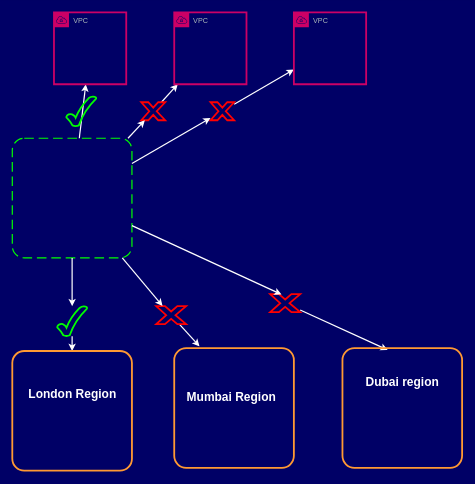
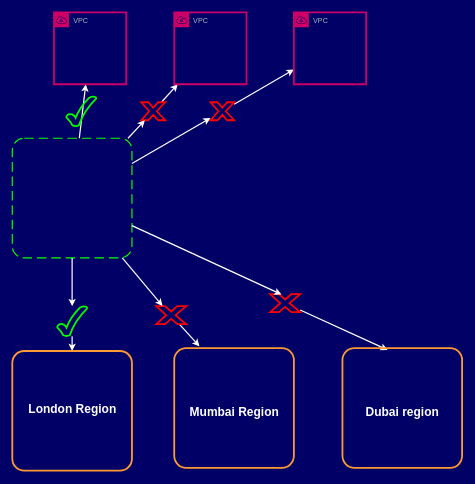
  <mxCell id="0" />
  <mxCell id="1" parent="0" />
  <mxCell id="2" style="edgeStyle=none;rounded=0;orthogonalLoop=1;jettySize=auto;html=1;strokeColor=#FFFFFF;strokeWidth=2;fontSize=20;fontColor=#FFFFFF;" edge="1" parent="1" source="7" target="9"><mxGeometry relative="1" as="geometry" /></mxCell>
  <mxCell id="3" style="edgeStyle=none;rounded=0;orthogonalLoop=1;jettySize=auto;html=1;strokeColor=#FFFFFF;strokeWidth=2;fontSize=20;fontColor=#FFFFFF;" edge="1" parent="1" source="27" target="10"><mxGeometry relative="1" as="geometry" /></mxCell>
  <mxCell id="4" style="edgeStyle=none;rounded=0;orthogonalLoop=1;jettySize=auto;html=1;strokeColor=#FFFFFF;strokeWidth=2;fontSize=20;fontColor=#FFFFFF;" edge="1" parent="1" source="25" target="11"><mxGeometry relative="1" as="geometry" /></mxCell>
  <mxCell id="5" style="edgeStyle=none;rounded=0;orthogonalLoop=1;jettySize=auto;html=1;strokeColor=#FFFFFF;strokeWidth=2;fontSize=20;fontColor=#FFFFFF;" edge="1" parent="1" source="19" target="12"><mxGeometry relative="1" as="geometry" /></mxCell>
  <mxCell id="6" style="edgeStyle=none;rounded=0;orthogonalLoop=1;jettySize=auto;html=1;entryX=0.211;entryY=-0.015;entryDx=0;entryDy=0;entryPerimeter=0;strokeColor=#FFFFFF;strokeWidth=2;fontSize=20;fontColor=#FFFFFF;" edge="1" parent="1" source="21" target="14"><mxGeometry relative="1" as="geometry" /></mxCell>
  <mxCell id="7" value="" style="rounded=1;arcSize=10;dashed=1;fillColor=none;gradientColor=none;dashPattern=8 4;strokeWidth=2;fontSize=20;fontColor=#FFFFFF;strokeColor=#00FF00;" vertex="1" parent="1"><mxGeometry x="20" y="230" width="199.5" height="199.5" as="geometry" /></mxCell>
  <mxCell id="8" style="edgeStyle=none;rounded=0;orthogonalLoop=1;jettySize=auto;html=1;entryX=0.378;entryY=0.015;entryDx=0;entryDy=0;entryPerimeter=0;strokeColor=#FFFFFF;strokeWidth=2;fontSize=20;fontColor=#FFFFFF;" edge="1" parent="1" source="23" target="16"><mxGeometry relative="1" as="geometry" /></mxCell>
  <mxCell id="9" value="VPC" style="points=[[0,0],[0.25,0],[0.5,0],[0.75,0],[1,0],[1,0.25],[1,0.5],[1,0.75],[1,1],[0.75,1],[0.5,1],[0.25,1],[0,1],[0,0.75],[0,0.5],[0,0.25]];outlineConnect=0;gradientColor=none;html=1;whiteSpace=wrap;fontSize=12;fontStyle=0;shape=mxgraph.aws4.group;grIcon=mxgraph.aws4.group_vpc;fillColor=none;verticalAlign=top;align=left;spacingLeft=30;fontColor=#AAB7B8;dashed=0;strokeColor=#CC0066;strokeWidth=3;" vertex="1" parent="1"><mxGeometry x="89.5" y="20" width="120.5" height="120" as="geometry" /></mxCell>
  <mxCell id="10" value="VPC" style="points=[[0,0],[0.25,0],[0.5,0],[0.75,0],[1,0],[1,0.25],[1,0.5],[1,0.75],[1,1],[0.75,1],[0.5,1],[0.25,1],[0,1],[0,0.75],[0,0.5],[0,0.25]];outlineConnect=0;gradientColor=none;html=1;whiteSpace=wrap;fontSize=12;fontStyle=0;shape=mxgraph.aws4.group;grIcon=mxgraph.aws4.group_vpc;fillColor=none;verticalAlign=top;align=left;spacingLeft=30;fontColor=#AAB7B8;dashed=0;strokeColor=#CC0066;strokeWidth=3;" vertex="1" parent="1"><mxGeometry x="290" y="20" width="120.5" height="120" as="geometry" /></mxCell>
  <mxCell id="11" value="VPC" style="points=[[0,0],[0.25,0],[0.5,0],[0.75,0],[1,0],[1,0.25],[1,0.5],[1,0.75],[1,1],[0.75,1],[0.5,1],[0.25,1],[0,1],[0,0.75],[0,0.5],[0,0.25]];outlineConnect=0;gradientColor=none;html=1;whiteSpace=wrap;fontSize=12;fontStyle=0;shape=mxgraph.aws4.group;grIcon=mxgraph.aws4.group_vpc;fillColor=none;verticalAlign=top;align=left;spacingLeft=30;fontColor=#AAB7B8;dashed=0;strokeColor=#CC0066;strokeWidth=3;" vertex="1" parent="1"><mxGeometry x="489.5" y="20" width="120.5" height="120" as="geometry" /></mxCell>
  <mxCell id="12" value="" style="rounded=1;arcSize=10;fillColor=none;gradientColor=none;strokeWidth=3;fontSize=20;fontColor=#FFFFFF;strokeColor=#FF9933;" vertex="1" parent="1"><mxGeometry x="20" y="584.75" width="199.5" height="199.5" as="geometry" /></mxCell>
- <mxCell id="13" value="&lt;b&gt;London Region&lt;/b&gt;" style="text;html=1;resizable=0;autosize=1;align=center;verticalAlign=middle;points=[];fillColor=none;strokeColor=none;rounded=0;fontSize=20;fontColor=#FFFFFF;" vertex="1" parent="1"><mxGeometry x="39.75" y="639.75" width="160" height="30" as="geometry" /></mxCell>
+ <mxCell id="13" value="&lt;b&gt;London Region&lt;/b&gt;" style="text;html=1;resizable=0;autosize=1;align=center;verticalAlign=middle;points=[];fillColor=none;strokeColor=none;rounded=0;fontSize=20;fontColor=#FFFFFF;" vertex="1" parent="1"><mxGeometry x="39.75" y="664.75" width="160" height="30" as="geometry" /></mxCell>
  <mxCell id="14" value="" style="rounded=1;arcSize=10;fillColor=none;gradientColor=none;strokeWidth=3;fontSize=20;fontColor=#FFFFFF;strokeColor=#FF9933;" vertex="1" parent="1"><mxGeometry x="290" y="580" width="199.5" height="199.5" as="geometry" /></mxCell>
- <mxCell id="15" value="&lt;b&gt;Mumbai Region&lt;/b&gt;" style="text;html=1;resizable=0;autosize=1;align=center;verticalAlign=middle;points=[];fillColor=none;strokeColor=none;rounded=0;fontSize=20;fontColor=#FFFFFF;" vertex="1" parent="1"><mxGeometry x="304.75" y="645" width="160" height="30" as="geometry" /></mxCell>
+ <mxCell id="15" value="&lt;b&gt;Mumbai Region&lt;/b&gt;" style="text;html=1;resizable=0;autosize=1;align=center;verticalAlign=middle;points=[];fillColor=none;strokeColor=none;rounded=0;fontSize=20;fontColor=#FFFFFF;" vertex="1" parent="1"><mxGeometry x="309.75" y="670" width="160" height="30" as="geometry" /></mxCell>
  <mxCell id="16" value="" style="rounded=1;arcSize=10;fillColor=none;gradientColor=none;strokeWidth=3;fontSize=20;fontColor=#FFFFFF;strokeColor=#FF9933;" vertex="1" parent="1"><mxGeometry x="570.5" y="580" width="199.5" height="199.5" as="geometry" /></mxCell>
- <mxCell id="17" value="&lt;b&gt;Dubai region&lt;/b&gt;" style="text;html=1;resizable=0;autosize=1;align=center;verticalAlign=middle;points=[];fillColor=none;strokeColor=none;rounded=0;fontSize=20;fontColor=#FFFFFF;" vertex="1" parent="1"><mxGeometry x="600.25" y="619.5" width="140" height="30" as="geometry" /></mxCell>
+ <mxCell id="17" value="&lt;b&gt;Dubai region&lt;/b&gt;" style="text;html=1;resizable=0;autosize=1;align=center;verticalAlign=middle;points=[];fillColor=none;strokeColor=none;rounded=0;fontSize=20;fontColor=#FFFFFF;" vertex="1" parent="1"><mxGeometry x="600.25" y="669.5" width="140" height="30" as="geometry" /></mxCell>
  <mxCell id="18" value="" style="verticalLabelPosition=bottom;verticalAlign=top;html=1;shape=mxgraph.basic.tick;strokeWidth=3;fillColor=none;fontSize=20;fontColor=#FFFFFF;strokeColor=#00FF00;" vertex="1" parent="1"><mxGeometry x="110" y="160" width="50" height="50" as="geometry" /></mxCell>
  <mxCell id="19" value="" style="verticalLabelPosition=bottom;verticalAlign=top;html=1;shape=mxgraph.basic.tick;strokeWidth=3;fillColor=none;fontSize=20;fontColor=#FFFFFF;strokeColor=#00FF00;" vertex="1" parent="1"><mxGeometry x="94.75" y="510" width="50" height="50" as="geometry" /></mxCell>
  <mxCell id="20" style="edgeStyle=none;rounded=0;orthogonalLoop=1;jettySize=auto;html=1;strokeColor=#FFFFFF;strokeWidth=2;fontSize=20;fontColor=#FFFFFF;" edge="1" parent="1" source="7" target="19"><mxGeometry relative="1" as="geometry"><mxPoint x="119.75" y="429.5" as="sourcePoint" /><mxPoint x="119.75" y="584.75" as="targetPoint" /></mxGeometry></mxCell>
  <mxCell id="21" value="" style="verticalLabelPosition=bottom;verticalAlign=top;html=1;shape=mxgraph.basic.x;strokeWidth=3;fillColor=none;fontSize=20;fontColor=#FFFFFF;strokeColor=#FF0000;" vertex="1" parent="1"><mxGeometry x="260" y="510" width="49.75" height="30" as="geometry" /></mxCell>
  <mxCell id="22" style="edgeStyle=none;rounded=0;orthogonalLoop=1;jettySize=auto;html=1;entryX=0.211;entryY=-0.015;entryDx=0;entryDy=0;entryPerimeter=0;strokeColor=#FFFFFF;strokeWidth=2;fontSize=20;fontColor=#FFFFFF;" edge="1" parent="1" source="7" target="21"><mxGeometry relative="1" as="geometry"><mxPoint x="205.415" y="429.5" as="sourcePoint" /><mxPoint x="332.094" y="577.007" as="targetPoint" /></mxGeometry></mxCell>
  <mxCell id="23" value="" style="verticalLabelPosition=bottom;verticalAlign=top;html=1;shape=mxgraph.basic.x;strokeWidth=3;fillColor=none;fontSize=20;fontColor=#FFFFFF;strokeColor=#FF0000;" vertex="1" parent="1"><mxGeometry x="450" y="490" width="50" height="30" as="geometry" /></mxCell>
  <mxCell id="24" style="edgeStyle=none;rounded=0;orthogonalLoop=1;jettySize=auto;html=1;entryX=0.378;entryY=0.015;entryDx=0;entryDy=0;entryPerimeter=0;strokeColor=#FFFFFF;strokeWidth=2;fontSize=20;fontColor=#FFFFFF;" edge="1" parent="1" source="7" target="23"><mxGeometry relative="1" as="geometry"><mxPoint x="219.5" y="377.76" as="sourcePoint" /><mxPoint x="645.911" y="582.993" as="targetPoint" /></mxGeometry></mxCell>
  <mxCell id="25" value="" style="verticalLabelPosition=bottom;verticalAlign=top;html=1;shape=mxgraph.basic.x;strokeWidth=3;fillColor=none;fontSize=20;fontColor=#FFFFFF;strokeColor=#FF0000;" vertex="1" parent="1"><mxGeometry x="350.5" y="170" width="39.5" height="30" as="geometry" /></mxCell>
  <mxCell id="26" style="edgeStyle=none;rounded=0;orthogonalLoop=1;jettySize=auto;html=1;strokeColor=#FFFFFF;strokeWidth=2;fontSize=20;fontColor=#FFFFFF;" edge="1" parent="1" source="7" target="25"><mxGeometry relative="1" as="geometry"><mxPoint x="219.5" y="271.814" as="sourcePoint" /><mxPoint x="489.5" y="114.994" as="targetPoint" /></mxGeometry></mxCell>
  <mxCell id="27" value="" style="verticalLabelPosition=bottom;verticalAlign=top;html=1;shape=mxgraph.basic.x;strokeWidth=3;fillColor=none;fontSize=20;fontColor=#FFFFFF;strokeColor=#FF0000;" vertex="1" parent="1"><mxGeometry x="235" y="170" width="40" height="30" as="geometry" /></mxCell>
  <mxCell id="28" style="edgeStyle=none;rounded=0;orthogonalLoop=1;jettySize=auto;html=1;strokeColor=#FFFFFF;strokeWidth=2;fontSize=20;fontColor=#FFFFFF;" edge="1" parent="1" source="7" target="27"><mxGeometry relative="1" as="geometry"><mxPoint x="211.812" y="230" as="sourcePoint" /><mxPoint x="294.875" y="140" as="targetPoint" /></mxGeometry></mxCell>
